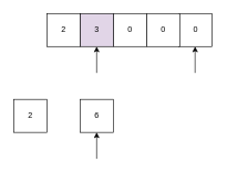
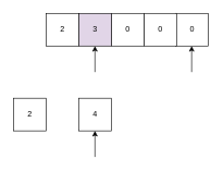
  <mxCell id="0" />
  <mxCell id="1" parent="0" />
  <mxCell id="2" value="2" style="rounded=0;whiteSpace=wrap;html=1;" vertex="1" parent="1"><mxGeometry x="70" y="20" width="50" height="50" as="geometry" /></mxCell>
  <mxCell id="3" value="0" style="rounded=0;whiteSpace=wrap;html=1;" vertex="1" parent="1"><mxGeometry x="268.5" y="20" width="50" height="50" as="geometry" /></mxCell>
  <mxCell id="4" value="0" style="rounded=0;whiteSpace=wrap;html=1;" vertex="1" parent="1"><mxGeometry x="220" y="20" width="50" height="50" as="geometry" /></mxCell>
  <mxCell id="5" value="0" style="rounded=0;whiteSpace=wrap;html=1;" vertex="1" parent="1"><mxGeometry x="170" y="20" width="50" height="50" as="geometry" /></mxCell>
  <mxCell id="6" value="3" style="rounded=0;whiteSpace=wrap;html=1;fillColor=#e1d5e7;" vertex="1" parent="1"><mxGeometry x="120" y="20" width="50" height="50" as="geometry" /></mxCell>
  <mxCell id="7" value="2" style="rounded=0;whiteSpace=wrap;html=1;" vertex="1" parent="1"><mxGeometry x="20" y="150" width="50" height="50" as="geometry" /></mxCell>
- <mxCell id="8" value="6" style="rounded=0;whiteSpace=wrap;html=1;" vertex="1" parent="1"><mxGeometry x="120" y="150" width="50" height="50" as="geometry" /></mxCell>
+ <mxCell id="8" value="4" style="rounded=0;whiteSpace=wrap;html=1;" vertex="1" parent="1"><mxGeometry x="120" y="150" width="50" height="50" as="geometry" /></mxCell>
  <mxCell id="9" value="" style="endArrow=classic;html=1;rounded=0;" edge="1" parent="1"><mxGeometry width="50" height="50" relative="1" as="geometry"><mxPoint x="144.66" y="240" as="sourcePoint" /><mxPoint x="144.66" y="200" as="targetPoint" /></mxGeometry></mxCell>
  <mxCell id="10" value="" style="endArrow=classic;html=1;rounded=0;" edge="1" parent="1"><mxGeometry width="50" height="50" relative="1" as="geometry"><mxPoint x="144.66" y="110" as="sourcePoint" /><mxPoint x="144.66" y="70" as="targetPoint" /></mxGeometry></mxCell>
  <mxCell id="11" value="" style="endArrow=classic;html=1;rounded=0;" edge="1" parent="1"><mxGeometry width="50" height="50" relative="1" as="geometry"><mxPoint x="293" y="110" as="sourcePoint" /><mxPoint x="293" y="70" as="targetPoint" /></mxGeometry></mxCell>
